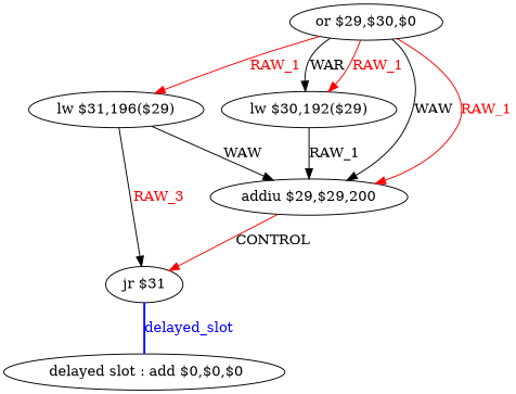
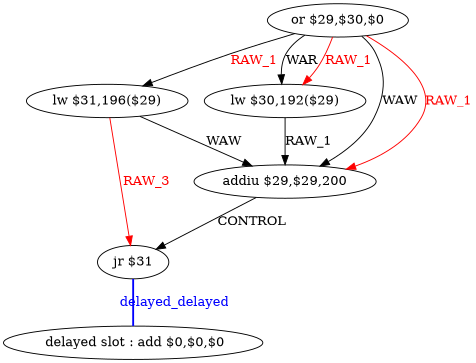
  digraph {
    node [shape=ellipse]
    n1 [label=" delayed slot : add $0,$0,$0"]
    n2 [label="jr $31"]
    n3 [label="or $29,$30,$0"]
    n4 [label="lw $31,196($29)"]
    n5 [label="lw $30,192($29)"]
    n6 [label="addiu $29,$29,200"]
-   n2 -> n1 [color=blue dir=none fontcolor=blue label=delayed_slot style=bold]
-   n3 -> n4 [color=red fontcolor=red label=RAW_1]
+   n2 -> n1 [color=blue dir=none fontcolor=blue label=delayed_delayed style=bold]
+   n3 -> n4 [color=black fontcolor=red label=RAW_1]
    n3 -> n5 [label=WAR]
    n3 -> n5 [color=red fontcolor=red label=RAW_1]
    n3 -> n6 [label=WAW]
    n3 -> n6 [color=red fontcolor=red label=RAW_1]
-   n4 -> n2 [color=black fontcolor=red label=RAW_3]
+   n4 -> n2 [color=red fontcolor=red label=RAW_3]
    n4 -> n6 [label=WAW]
    n5 -> n6 [label=RAW_1]
-   n6 -> n2 [label=CONTROL color=red]
+   n6 -> n2 [label=CONTROL]
  }
